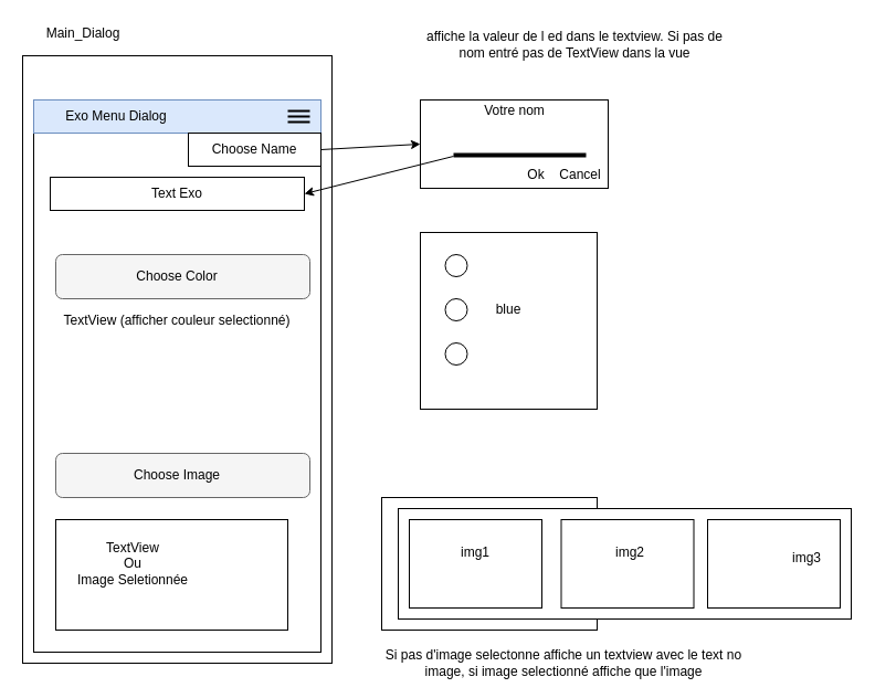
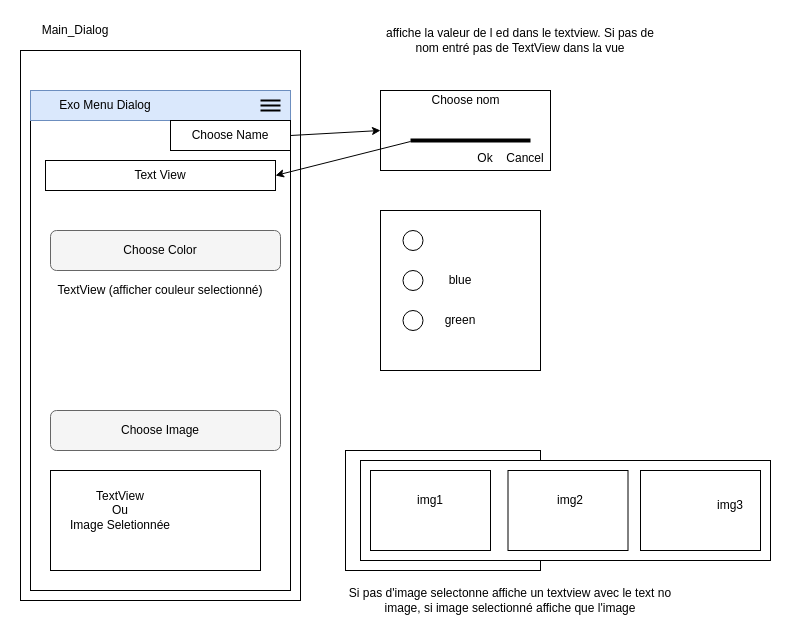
  <mxCell id="0" />
  <mxCell id="1" parent="0" />
  <mxCell id="2" value="" style="rounded=0;whiteSpace=wrap;html=1;" parent="1" vertex="1"><mxGeometry x="20" y="50" width="280" height="550" as="geometry" /></mxCell>
  <mxCell id="3" value="" style="rounded=0;whiteSpace=wrap;html=1;" parent="1" vertex="1"><mxGeometry x="30" y="90" width="260" height="500" as="geometry" /></mxCell>
  <mxCell id="4" value="Main_Dialog" style="text;html=1;strokeColor=none;fillColor=none;align=center;verticalAlign=middle;whiteSpace=wrap;rounded=0;" parent="1" vertex="1"><mxGeometry x="30" y="20" width="90" height="20" as="geometry" /></mxCell>
  <mxCell id="5" value="" style="rounded=0;whiteSpace=wrap;html=1;fillColor=#dae8fc;strokeColor=#6c8ebf;" parent="1" vertex="1"><mxGeometry x="30" y="90" width="260" height="30" as="geometry" /></mxCell>
  <mxCell id="6" value="Exo Menu Dialog" style="text;html=1;strokeColor=none;fillColor=none;align=center;verticalAlign=middle;whiteSpace=wrap;rounded=0;" parent="1" vertex="1"><mxGeometry x="40" y="95" width="130" height="20" as="geometry" /></mxCell>
  <mxCell id="7" value="" style="line;strokeWidth=2;html=1;" parent="1" vertex="1"><mxGeometry x="260" y="95" width="20" height="10" as="geometry" /></mxCell>
  <mxCell id="8" value="" style="line;strokeWidth=2;html=1;" parent="1" vertex="1"><mxGeometry x="260" y="100" width="20" height="10" as="geometry" /></mxCell>
  <mxCell id="9" value="" style="line;strokeWidth=2;html=1;" parent="1" vertex="1"><mxGeometry x="260" y="105" width="20" height="10" as="geometry" /></mxCell>
  <mxCell id="10" value="" style="rounded=0;whiteSpace=wrap;html=1;" parent="1" vertex="1"><mxGeometry x="170" y="120" width="120" height="30" as="geometry" /></mxCell>
  <mxCell id="11" value="Choose Name" style="text;html=1;strokeColor=none;fillColor=none;align=center;verticalAlign=middle;whiteSpace=wrap;rounded=0;" parent="1" vertex="1"><mxGeometry x="190" y="125" width="80" height="20" as="geometry" /></mxCell>
  <mxCell id="12" value="" style="rounded=0;whiteSpace=wrap;html=1;" parent="1" vertex="1"><mxGeometry x="45" y="160" width="230" height="30" as="geometry" /></mxCell>
- <mxCell id="13" value="Text Exo" style="text;html=1;strokeColor=none;fillColor=none;align=center;verticalAlign=middle;whiteSpace=wrap;rounded=0;" parent="1" vertex="1"><mxGeometry x="115" y="167.5" width="90" height="15" as="geometry" /></mxCell>
+ <mxCell id="13" value="Text View" style="text;html=1;strokeColor=none;fillColor=none;align=center;verticalAlign=middle;whiteSpace=wrap;rounded=0;" parent="1" vertex="1"><mxGeometry x="115" y="167.5" width="90" height="15" as="geometry" /></mxCell>
  <mxCell id="14" value="" style="rounded=0;whiteSpace=wrap;html=1;" parent="1" vertex="1"><mxGeometry x="380" y="90" width="170" height="80" as="geometry" /></mxCell>
- <mxCell id="15" value="Votre nom" style="text;html=1;strokeColor=none;fillColor=none;align=center;verticalAlign=middle;whiteSpace=wrap;rounded=0;" parent="1" vertex="1"><mxGeometry x="422.5" y="90" width="85" height="20" as="geometry" /></mxCell>
+ <mxCell id="15" value="Choose nom" style="text;html=1;strokeColor=none;fillColor=none;align=center;verticalAlign=middle;whiteSpace=wrap;rounded=0;" parent="1" vertex="1"><mxGeometry x="422.5" y="90" width="85" height="20" as="geometry" /></mxCell>
  <mxCell id="16" value="Ok" style="text;html=1;strokeColor=none;fillColor=none;align=center;verticalAlign=middle;whiteSpace=wrap;rounded=0;" parent="1" vertex="1"><mxGeometry x="465" y="147.5" width="40" height="20" as="geometry" /></mxCell>
  <mxCell id="17" value="Cancel" style="text;html=1;strokeColor=none;fillColor=none;align=center;verticalAlign=middle;whiteSpace=wrap;rounded=0;" parent="1" vertex="1"><mxGeometry x="505" y="147.5" width="40" height="20" as="geometry" /></mxCell>
  <mxCell id="18" value="" style="line;strokeWidth=4;html=1;perimeter=backbonePerimeter;points=[];outlineConnect=0;" parent="1" vertex="1"><mxGeometry x="410" y="135" width="120" height="10" as="geometry" /></mxCell>
  <mxCell id="19" value="" style="endArrow=classic;html=1;exitX=1;exitY=0.5;exitDx=0;exitDy=0;entryX=0;entryY=0.5;entryDx=0;entryDy=0;" parent="1" source="10" target="14" edge="1"><mxGeometry width="50" height="50" relative="1" as="geometry"><mxPoint x="370" y="240" as="sourcePoint" /><mxPoint x="420" y="190" as="targetPoint" /></mxGeometry></mxCell>
  <mxCell id="20" value="" style="endArrow=classic;html=1;entryX=1;entryY=0.5;entryDx=0;entryDy=0;" parent="1" source="18" target="12" edge="1"><mxGeometry width="50" height="50" relative="1" as="geometry"><mxPoint x="370" y="240" as="sourcePoint" /><mxPoint x="420" y="190" as="targetPoint" /></mxGeometry></mxCell>
  <mxCell id="21" value="" style="rounded=1;whiteSpace=wrap;html=1;fillColor=#f5f5f5;strokeColor=#666666;fontColor=#333333;" parent="1" vertex="1"><mxGeometry x="50" y="230" width="230" height="40" as="geometry" /></mxCell>
  <mxCell id="22" value="Choose Color" style="text;html=1;strokeColor=none;fillColor=none;align=center;verticalAlign=middle;whiteSpace=wrap;rounded=0;" parent="1" vertex="1"><mxGeometry x="110" y="240" width="100" height="20" as="geometry" /></mxCell>
  <mxCell id="23" value="" style="rounded=0;whiteSpace=wrap;html=1;" parent="1" vertex="1"><mxGeometry x="380" y="210" width="160" height="160" as="geometry" /></mxCell>
  <mxCell id="24" value="" style="ellipse;whiteSpace=wrap;html=1;aspect=fixed;" parent="1" vertex="1"><mxGeometry x="402.5" y="230" width="20" height="20" as="geometry" /></mxCell>
  <mxCell id="25" value="" style="ellipse;whiteSpace=wrap;html=1;aspect=fixed;" parent="1" vertex="1"><mxGeometry x="402.5" y="270" width="20" height="20" as="geometry" /></mxCell>
  <mxCell id="26" value="blue" style="text;html=1;strokeColor=none;fillColor=none;align=center;verticalAlign=middle;whiteSpace=wrap;rounded=0;" parent="1" vertex="1"><mxGeometry x="440" y="270" width="40" height="20" as="geometry" /></mxCell>
+ <mxCell id="27" value="green" style="text;html=1;strokeColor=none;fillColor=none;align=center;verticalAlign=middle;whiteSpace=wrap;rounded=0;" parent="1" vertex="1"><mxGeometry x="440" y="310" width="40" height="20" as="geometry" /></mxCell>
  <mxCell id="28" value="" style="ellipse;whiteSpace=wrap;html=1;aspect=fixed;" parent="1" vertex="1"><mxGeometry x="402.5" y="310" width="20" height="20" as="geometry" /></mxCell>
  <mxCell id="29" value="" style="rounded=1;whiteSpace=wrap;html=1;fillColor=#f5f5f5;strokeColor=#666666;fontColor=#333333;" parent="1" vertex="1"><mxGeometry x="50" y="410" width="230" height="40" as="geometry" /></mxCell>
  <mxCell id="30" value="Choose Image" style="text;html=1;strokeColor=none;fillColor=none;align=center;verticalAlign=middle;whiteSpace=wrap;rounded=0;" parent="1" vertex="1"><mxGeometry x="110" y="420" width="100" height="20" as="geometry" /></mxCell>
  <mxCell id="31" value="" style="rounded=0;whiteSpace=wrap;html=1;" parent="1" vertex="1"><mxGeometry x="345" y="450" width="195" height="120" as="geometry" /></mxCell>
  <mxCell id="32" value="" style="rounded=0;whiteSpace=wrap;html=1;" parent="1" vertex="1"><mxGeometry x="360" y="460" width="410" height="100" as="geometry" /></mxCell>
  <mxCell id="33" value="" style="rounded=0;whiteSpace=wrap;html=1;" parent="1" vertex="1"><mxGeometry x="370" y="470" width="120" height="80" as="geometry" /></mxCell>
  <mxCell id="34" value="" style="rounded=0;whiteSpace=wrap;html=1;" parent="1" vertex="1"><mxGeometry x="507.5" y="470" width="120" height="80" as="geometry" /></mxCell>
  <mxCell id="35" value="" style="rounded=0;whiteSpace=wrap;html=1;" parent="1" vertex="1"><mxGeometry x="640" y="470" width="120" height="80" as="geometry" /></mxCell>
  <mxCell id="36" value="img1" style="text;html=1;strokeColor=none;fillColor=none;align=center;verticalAlign=middle;whiteSpace=wrap;rounded=0;" parent="1" vertex="1"><mxGeometry x="410" y="490" width="40" height="20" as="geometry" /></mxCell>
  <mxCell id="37" value="img2" style="text;html=1;strokeColor=none;fillColor=none;align=center;verticalAlign=middle;whiteSpace=wrap;rounded=0;" parent="1" vertex="1"><mxGeometry x="550" y="490" width="40" height="20" as="geometry" /></mxCell>
  <mxCell id="38" value="img3" style="text;html=1;strokeColor=none;fillColor=none;align=center;verticalAlign=middle;whiteSpace=wrap;rounded=0;" parent="1" vertex="1"><mxGeometry x="710" y="495" width="40" height="20" as="geometry" /></mxCell>
  <mxCell id="39" value="" style="rounded=0;whiteSpace=wrap;html=1;" parent="1" vertex="1"><mxGeometry x="50" y="470" width="210" height="100" as="geometry" /></mxCell>
  <mxCell id="40" value="TextView&lt;br&gt;Ou&lt;br&gt;Image Seletionnée" style="text;html=1;strokeColor=none;fillColor=none;align=center;verticalAlign=middle;whiteSpace=wrap;rounded=0;" parent="1" vertex="1"><mxGeometry x="65" y="480" width="110" height="60" as="geometry" /></mxCell>
  <mxCell id="41" value="affiche la valeur de l ed dans le textview. Si pas de nom entré pas de TextView dans la vue" style="text;html=1;strokeColor=none;fillColor=none;align=center;verticalAlign=middle;whiteSpace=wrap;rounded=0;" parent="1" vertex="1"><mxGeometry x="380" y="30" width="280" height="20" as="geometry" /></mxCell>
  <mxCell id="42" value="Si pas d'image selectonne affiche un textview avec le text no image, si image selectionné affiche que l'image" style="text;html=1;strokeColor=none;fillColor=none;align=center;verticalAlign=middle;whiteSpace=wrap;rounded=0;" parent="1" vertex="1"><mxGeometry x="340" y="590" width="340" height="20" as="geometry" /></mxCell>
  <mxCell id="43" value="TextView (afficher couleur selectionné)" style="text;html=1;strokeColor=none;fillColor=none;align=center;verticalAlign=middle;whiteSpace=wrap;rounded=0;" vertex="1" parent="1"><mxGeometry x="55" y="280" width="210" height="20" as="geometry" /></mxCell>
